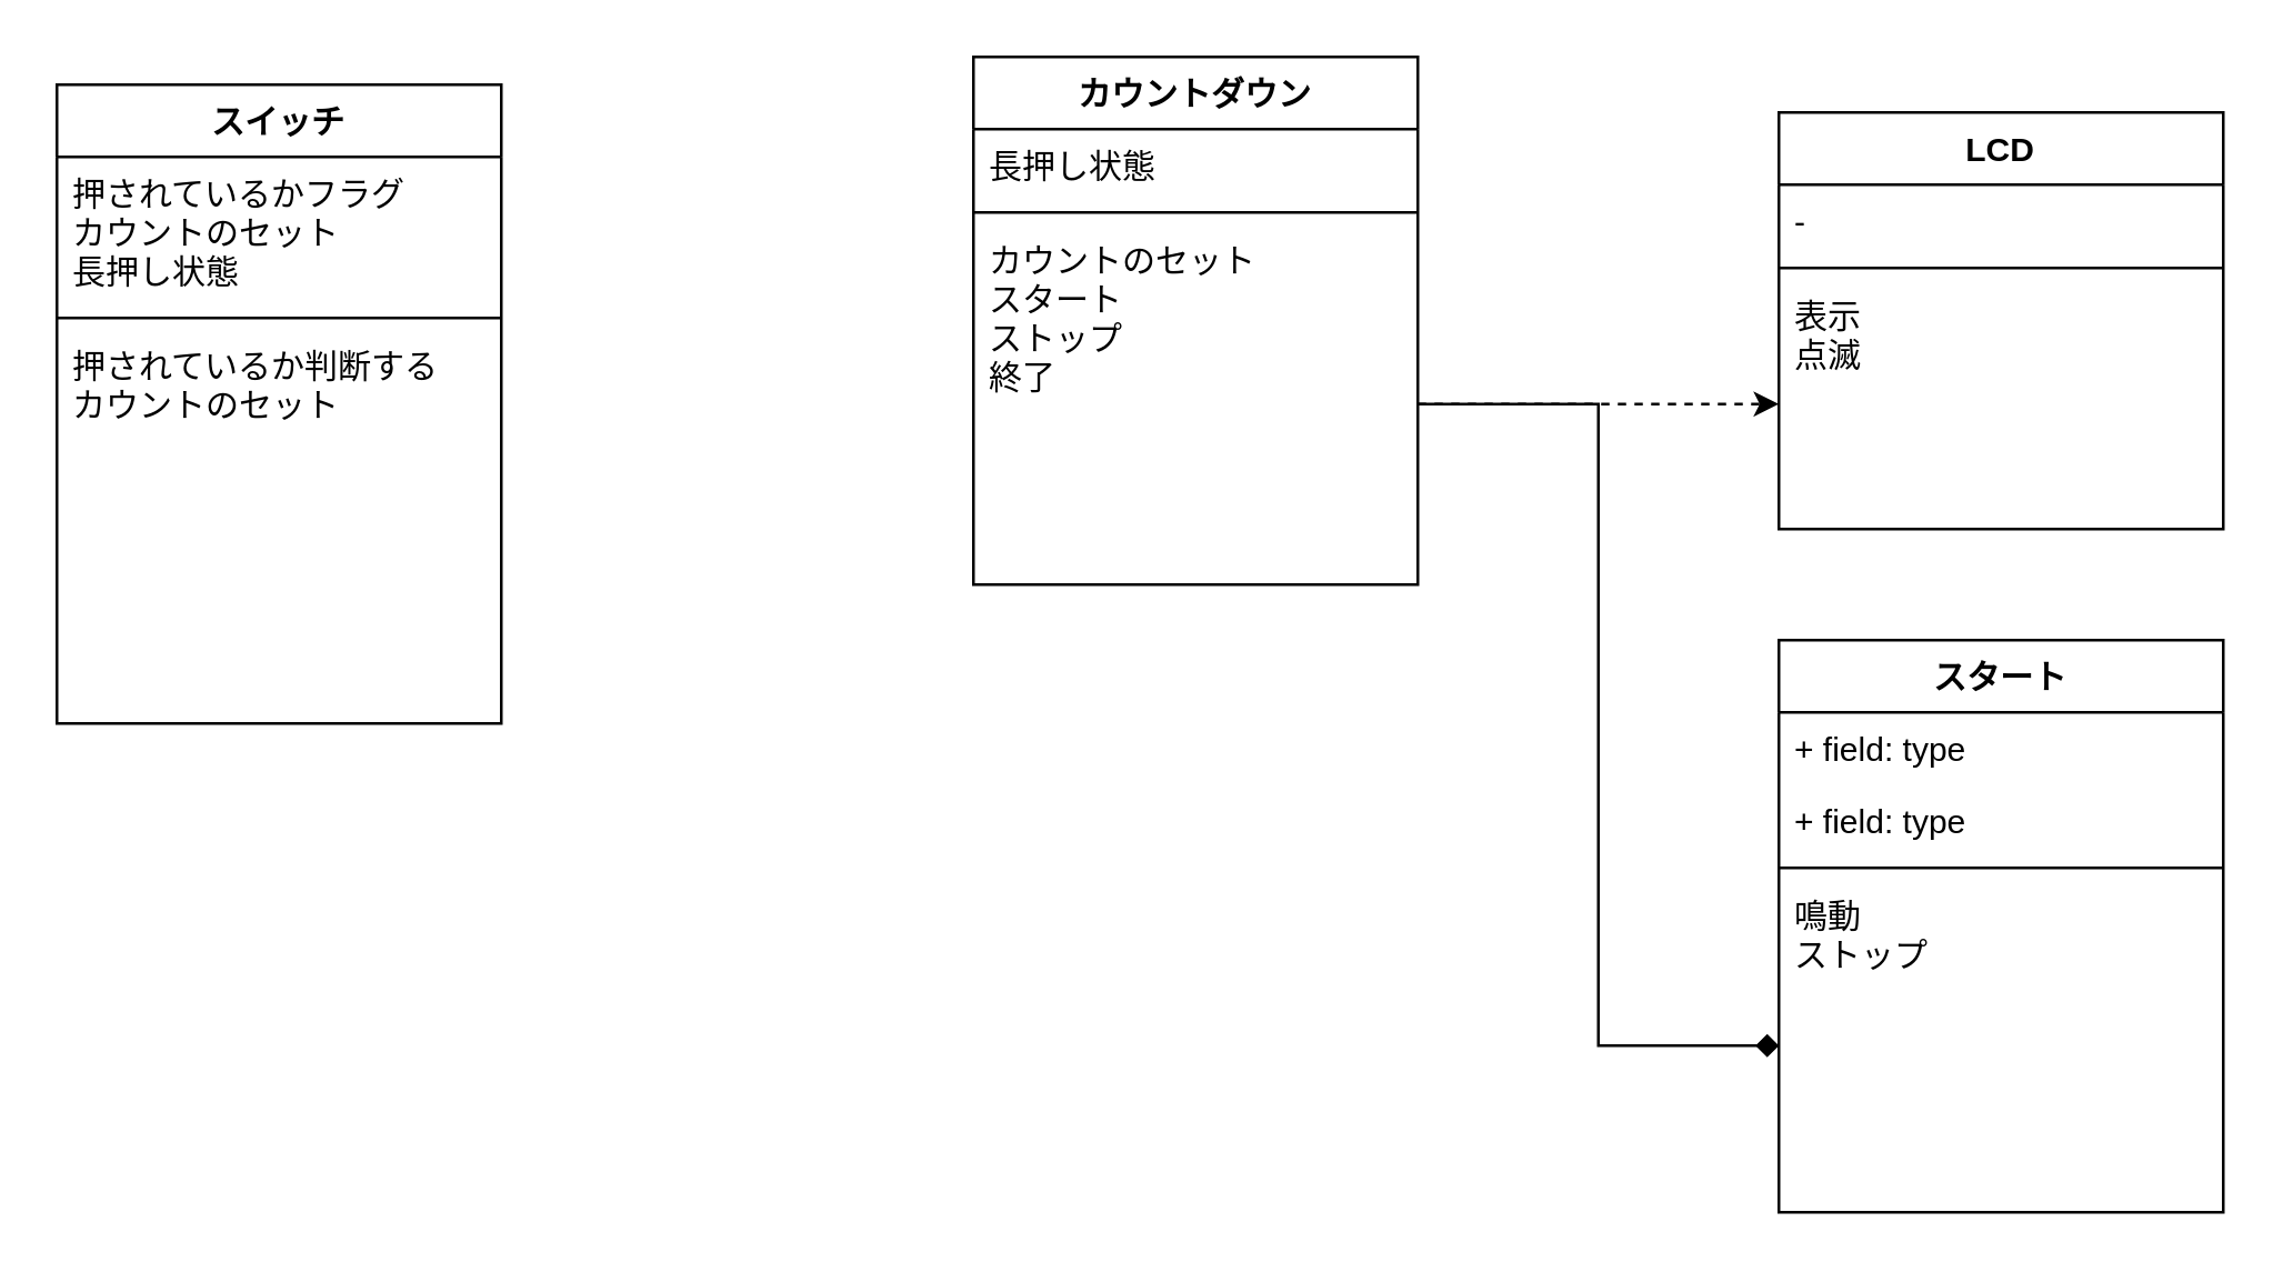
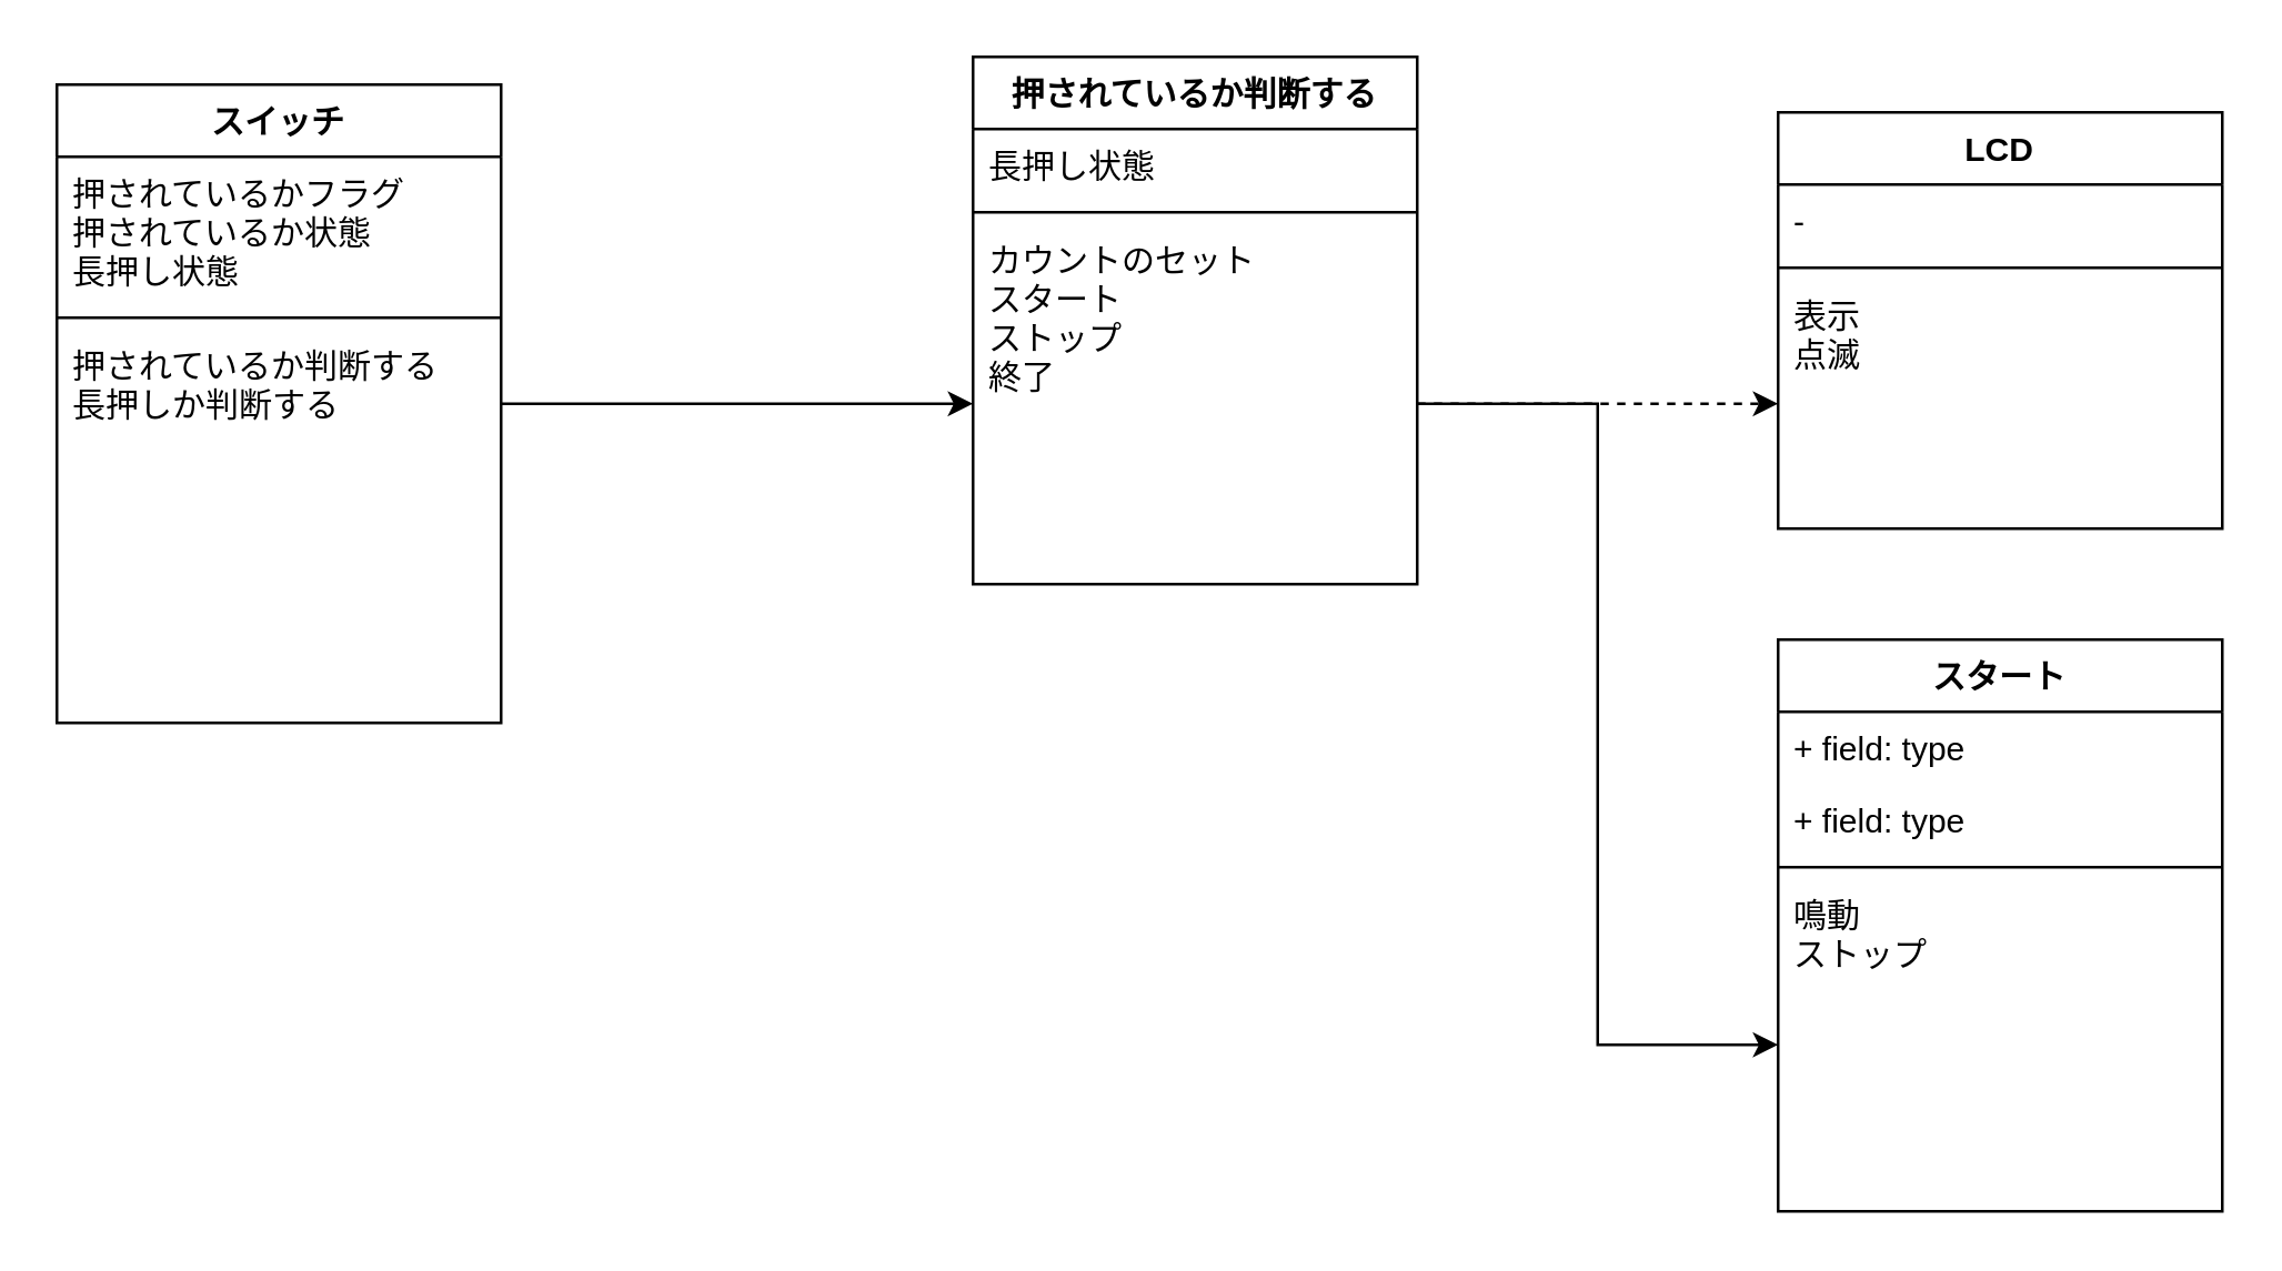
  <mxCell id="0" />
  <mxCell id="1" parent="0" />
+ <mxCell id="2" style="edgeStyle=orthogonalEdgeStyle;rounded=0;orthogonalLoop=1;jettySize=auto;html=1;" edge="1" parent="1" source="3" target="12"><mxGeometry relative="1" as="geometry"><mxPoint x="370.48" y="-159.716" as="targetPoint" /></mxGeometry></mxCell>
  <mxCell id="3" value="スイッチ" style="swimlane;fontStyle=1;align=center;verticalAlign=top;childLayout=stackLayout;horizontal=1;startSize=26;horizontalStack=0;resizeParent=1;resizeParentMax=0;resizeLast=0;collapsible=1;marginBottom=0;" vertex="1" parent="1"><mxGeometry x="20" y="30" width="160" height="230" as="geometry" /></mxCell>
- <mxCell id="4" value="押されているかフラグ&#10;カウントのセット&#10;長押し状態" style="text;strokeColor=none;fillColor=none;align=left;verticalAlign=top;spacingLeft=4;spacingRight=4;overflow=hidden;rotatable=0;points=[[0,0.5],[1,0.5]];portConstraint=eastwest;" vertex="1" parent="3"><mxGeometry y="26" width="160" height="54" as="geometry" /></mxCell>
+ <mxCell id="4" value="押されているかフラグ&#10;押されているか状態&#10;長押し状態" style="text;strokeColor=none;fillColor=none;align=left;verticalAlign=top;spacingLeft=4;spacingRight=4;overflow=hidden;rotatable=0;points=[[0,0.5],[1,0.5]];portConstraint=eastwest;" vertex="1" parent="3"><mxGeometry y="26" width="160" height="54" as="geometry" /></mxCell>
  <mxCell id="5" value="" style="line;strokeWidth=1;fillColor=none;align=left;verticalAlign=middle;spacingTop=-1;spacingLeft=3;spacingRight=3;rotatable=0;labelPosition=right;points=[];portConstraint=eastwest;" vertex="1" parent="3"><mxGeometry y="80" width="160" height="8" as="geometry" /></mxCell>
- <mxCell id="6" value="押されているか判断する&#10;カウントのセット" style="text;strokeColor=none;fillColor=none;align=left;verticalAlign=top;spacingLeft=4;spacingRight=4;overflow=hidden;rotatable=0;points=[[0,0.5],[1,0.5]];portConstraint=eastwest;" vertex="1" parent="3"><mxGeometry y="88" width="160" height="142" as="geometry" /></mxCell>
- <mxCell id="7" style="edgeStyle=orthogonalEdgeStyle;rounded=0;orthogonalLoop=1;jettySize=auto;html=1;endArrow=diamond;" edge="1" parent="1" source="12" target="21"><mxGeometry relative="1" as="geometry" /></mxCell>
+ <mxCell id="6" value="押されているか判断する&#10;長押しか判断する" style="text;strokeColor=none;fillColor=none;align=left;verticalAlign=top;spacingLeft=4;spacingRight=4;overflow=hidden;rotatable=0;points=[[0,0.5],[1,0.5]];portConstraint=eastwest;" vertex="1" parent="3"><mxGeometry y="88" width="160" height="142" as="geometry" /></mxCell>
+ <mxCell id="7" style="edgeStyle=orthogonalEdgeStyle;rounded=0;orthogonalLoop=1;jettySize=auto;html=1;" edge="1" parent="1" source="12" target="21"><mxGeometry relative="1" as="geometry" /></mxCell>
  <mxCell id="8" style="edgeStyle=orthogonalEdgeStyle;rounded=0;orthogonalLoop=1;jettySize=auto;html=1;dashed=1;" edge="1" parent="1" source="12" target="16"><mxGeometry relative="1" as="geometry" /></mxCell>
- <mxCell id="9" value="カウントダウン" style="swimlane;fontStyle=1;align=center;verticalAlign=top;childLayout=stackLayout;horizontal=1;startSize=26;horizontalStack=0;resizeParent=1;resizeParentMax=0;resizeLast=0;collapsible=1;marginBottom=0;" vertex="1" parent="1"><mxGeometry x="350" y="20" width="160" height="190" as="geometry" /></mxCell>
+ <mxCell id="9" value="押されているか判断する" style="swimlane;fontStyle=1;align=center;verticalAlign=top;childLayout=stackLayout;horizontal=1;startSize=26;horizontalStack=0;resizeParent=1;resizeParentMax=0;resizeLast=0;collapsible=1;marginBottom=0;" vertex="1" parent="1"><mxGeometry x="350" y="20" width="160" height="190" as="geometry" /></mxCell>
  <mxCell id="10" value="長押し状態" style="text;strokeColor=none;fillColor=none;align=left;verticalAlign=top;spacingLeft=4;spacingRight=4;overflow=hidden;rotatable=0;points=[[0,0.5],[1,0.5]];portConstraint=eastwest;" vertex="1" parent="9"><mxGeometry y="26" width="160" height="26" as="geometry" /></mxCell>
  <mxCell id="11" value="" style="line;strokeWidth=1;fillColor=none;align=left;verticalAlign=middle;spacingTop=-1;spacingLeft=3;spacingRight=3;rotatable=0;labelPosition=right;points=[];portConstraint=eastwest;" vertex="1" parent="9"><mxGeometry y="52" width="160" height="8" as="geometry" /></mxCell>
  <mxCell id="12" value="カウントのセット&#10;スタート&#10;ストップ&#10;終了" style="text;strokeColor=none;fillColor=none;align=left;verticalAlign=top;spacingLeft=4;spacingRight=4;overflow=hidden;rotatable=0;points=[[0,0.5],[1,0.5]];portConstraint=eastwest;" vertex="1" parent="9"><mxGeometry y="60" width="160" height="130" as="geometry" /></mxCell>
  <mxCell id="13" value="LCD" style="swimlane;fontStyle=1;align=center;verticalAlign=top;childLayout=stackLayout;horizontal=1;startSize=26;horizontalStack=0;resizeParent=1;resizeParentMax=0;resizeLast=0;collapsible=1;marginBottom=0;" vertex="1" parent="1"><mxGeometry x="640" y="40" width="160" height="150" as="geometry" /></mxCell>
  <mxCell id="14" value="- " style="text;strokeColor=none;fillColor=none;align=left;verticalAlign=top;spacingLeft=4;spacingRight=4;overflow=hidden;rotatable=0;points=[[0,0.5],[1,0.5]];portConstraint=eastwest;" vertex="1" parent="13"><mxGeometry y="26" width="160" height="26" as="geometry" /></mxCell>
  <mxCell id="15" value="" style="line;strokeWidth=1;fillColor=none;align=left;verticalAlign=middle;spacingTop=-1;spacingLeft=3;spacingRight=3;rotatable=0;labelPosition=right;points=[];portConstraint=eastwest;" vertex="1" parent="13"><mxGeometry y="52" width="160" height="8" as="geometry" /></mxCell>
  <mxCell id="16" value="表示&#10;点滅" style="text;strokeColor=none;fillColor=none;align=left;verticalAlign=top;spacingLeft=4;spacingRight=4;overflow=hidden;rotatable=0;points=[[0,0.5],[1,0.5]];portConstraint=eastwest;" vertex="1" parent="13"><mxGeometry y="60" width="160" height="90" as="geometry" /></mxCell>
  <mxCell id="17" value="スタート" style="swimlane;fontStyle=1;align=center;verticalAlign=top;childLayout=stackLayout;horizontal=1;startSize=26;horizontalStack=0;resizeParent=1;resizeParentMax=0;resizeLast=0;collapsible=1;marginBottom=0;" vertex="1" parent="1"><mxGeometry x="640" y="230" width="160" height="206" as="geometry" /></mxCell>
  <mxCell id="18" value="+ field: type" style="text;strokeColor=none;fillColor=none;align=left;verticalAlign=top;spacingLeft=4;spacingRight=4;overflow=hidden;rotatable=0;points=[[0,0.5],[1,0.5]];portConstraint=eastwest;" vertex="1" parent="17"><mxGeometry y="26" width="160" height="26" as="geometry" /></mxCell>
  <mxCell id="19" value="+ field: type" style="text;strokeColor=none;fillColor=none;align=left;verticalAlign=top;spacingLeft=4;spacingRight=4;overflow=hidden;rotatable=0;points=[[0,0.5],[1,0.5]];portConstraint=eastwest;" vertex="1" parent="17"><mxGeometry y="52" width="160" height="26" as="geometry" /></mxCell>
  <mxCell id="20" value="" style="line;strokeWidth=1;fillColor=none;align=left;verticalAlign=middle;spacingTop=-1;spacingLeft=3;spacingRight=3;rotatable=0;labelPosition=right;points=[];portConstraint=eastwest;" vertex="1" parent="17"><mxGeometry y="78" width="160" height="8" as="geometry" /></mxCell>
  <mxCell id="21" value="鳴動&#10;ストップ" style="text;strokeColor=none;fillColor=none;align=left;verticalAlign=top;spacingLeft=4;spacingRight=4;overflow=hidden;rotatable=0;points=[[0,0.5],[1,0.5]];portConstraint=eastwest;" vertex="1" parent="17"><mxGeometry y="86" width="160" height="120" as="geometry" /></mxCell>
